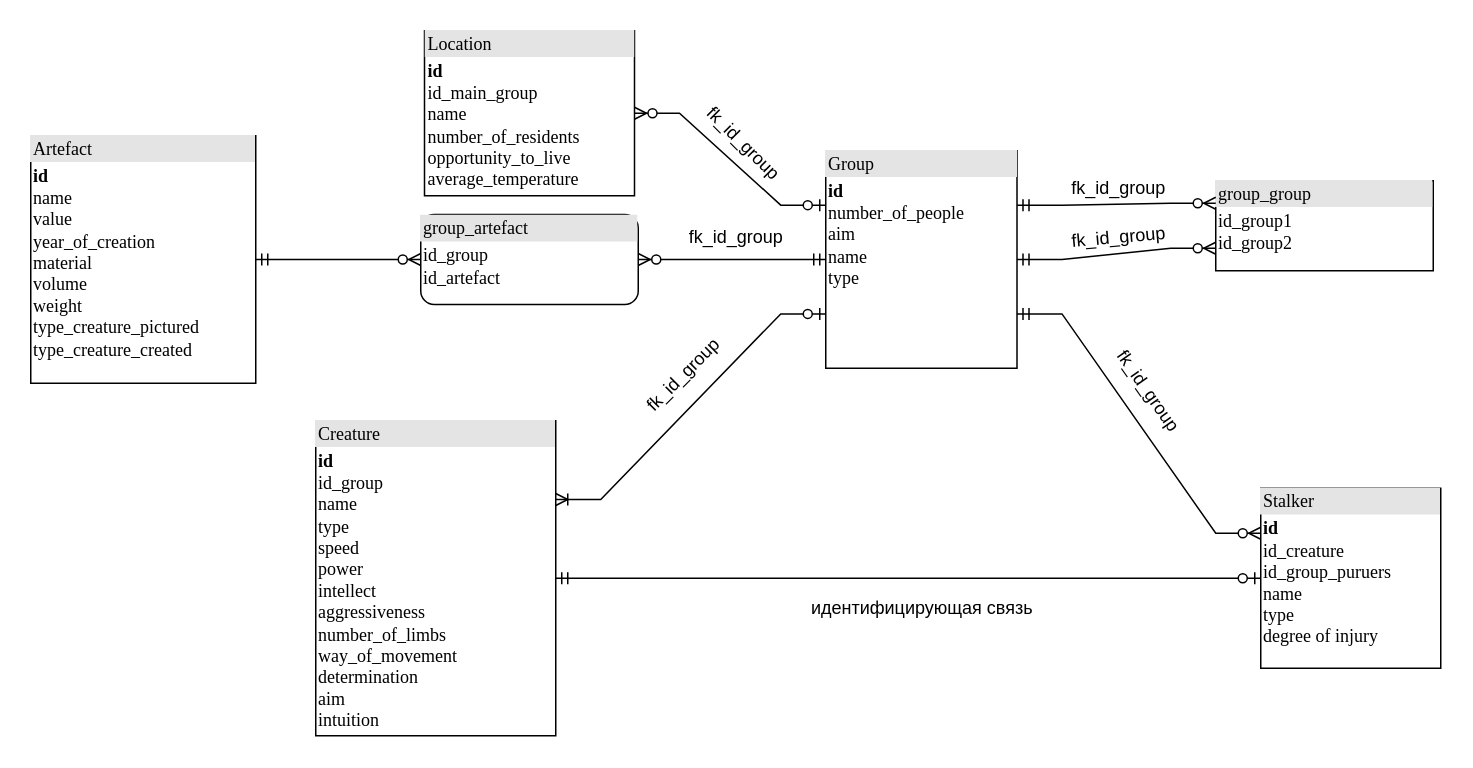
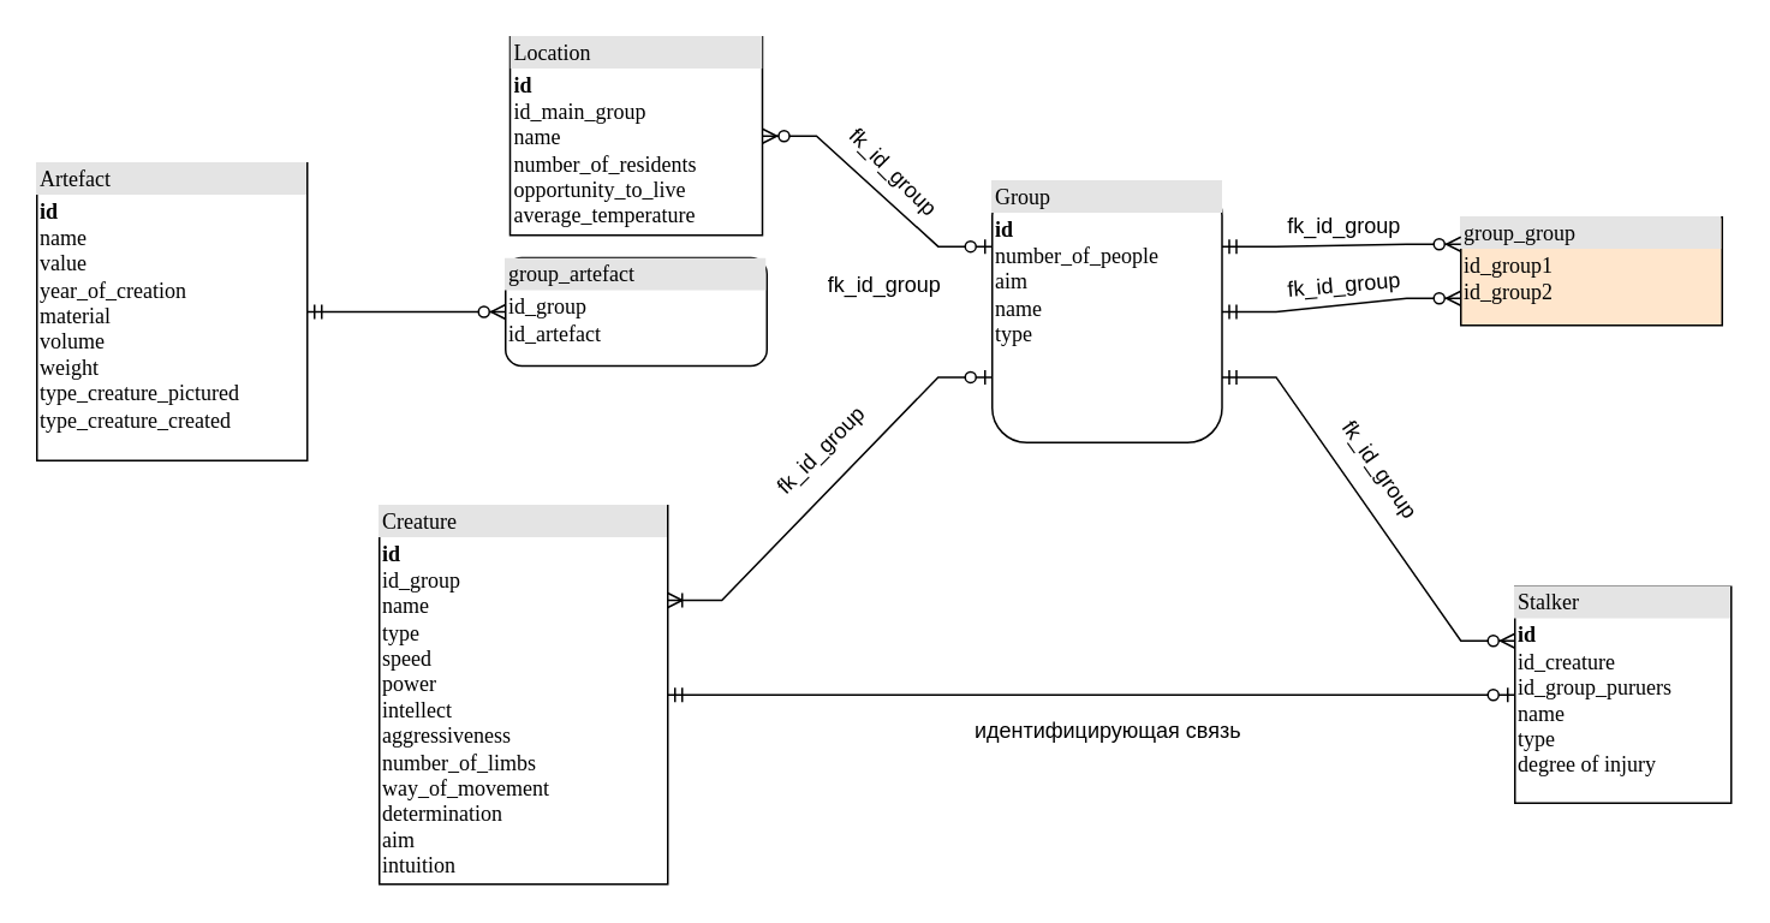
  <mxCell id="0" />
  <mxCell id="1" parent="0" />
- <mxCell id="2" value="&lt;div style=&quot;box-sizing: border-box ; width: 100% ; background: #e4e4e4 ; padding: 2px&quot;&gt;Group&lt;/div&gt;&lt;table style=&quot;width: 100% ; font-size: 1em&quot; cellpadding=&quot;2&quot; cellspacing=&quot;0&quot;&gt;&lt;tbody&gt;&lt;tr&gt;&lt;td&gt;&lt;b&gt;id&lt;/b&gt;&lt;br&gt;number_of_people&lt;br&gt;aim&lt;br&gt;name&lt;br&gt;type&lt;br&gt;&lt;br&gt;&lt;br&gt;&lt;br&gt;&lt;/td&gt;&lt;td&gt;&lt;br&gt;&lt;/td&gt;&lt;/tr&gt;&lt;tr&gt;&lt;td&gt;&lt;/td&gt;&lt;td&gt;&lt;br&gt;&lt;/td&gt;&lt;/tr&gt;&lt;/tbody&gt;&lt;/table&gt;" style="verticalAlign=top;align=left;overflow=fill;html=1;rounded=0;shadow=0;comic=0;labelBackgroundColor=none;strokeWidth=1;fontFamily=Verdana;fontSize=12" parent="1" vertex="1"><mxGeometry x="550" y="100" width="127.5" height="145" as="geometry" /></mxCell>
+ <mxCell id="2" value="&lt;div style=&quot;box-sizing: border-box ; width: 100% ; background: #e4e4e4 ; padding: 2px&quot;&gt;Group&lt;/div&gt;&lt;table style=&quot;width: 100% ; font-size: 1em&quot; cellpadding=&quot;2&quot; cellspacing=&quot;0&quot;&gt;&lt;tbody&gt;&lt;tr&gt;&lt;td&gt;&lt;b&gt;id&lt;/b&gt;&lt;br&gt;number_of_people&lt;br&gt;aim&lt;br&gt;name&lt;br&gt;type&lt;br&gt;&lt;br&gt;&lt;br&gt;&lt;br&gt;&lt;/td&gt;&lt;td&gt;&lt;br&gt;&lt;/td&gt;&lt;/tr&gt;&lt;tr&gt;&lt;td&gt;&lt;/td&gt;&lt;td&gt;&lt;br&gt;&lt;/td&gt;&lt;/tr&gt;&lt;/tbody&gt;&lt;/table&gt;" style="verticalAlign=top;align=left;overflow=fill;html=1;shadow=0;comic=0;labelBackgroundColor=none;strokeWidth=1;fontFamily=Verdana;fontSize=12;rounded=1;" parent="1" vertex="1"><mxGeometry x="550" y="100" width="127.5" height="145" as="geometry" /></mxCell>
  <mxCell id="3" value="&lt;div style=&quot;box-sizing: border-box ; width: 100% ; background: #e4e4e4 ; padding: 2px&quot;&gt;Creature&lt;/div&gt;&lt;table style=&quot;width: 100% ; font-size: 1em&quot; cellpadding=&quot;2&quot; cellspacing=&quot;0&quot;&gt;&lt;tbody&gt;&lt;tr&gt;&lt;td&gt;&lt;b&gt;id&lt;br&gt;&lt;/b&gt;id_group&lt;br&gt;name&lt;br style=&quot;border-color: var(--border-color);&quot;&gt;type&lt;br style=&quot;border-color: var(--border-color);&quot;&gt;speed&lt;br&gt;power&lt;br&gt;intellect&lt;br&gt;aggressiveness&lt;br&gt;number_of_limbs&lt;br&gt;way_of_movement&lt;br&gt;determination&lt;br&gt;aim&lt;br&gt;intuition&lt;br&gt;&lt;br&gt;&lt;br&gt;&lt;br&gt;&lt;/td&gt;&lt;td&gt;&lt;br&gt;&lt;/td&gt;&lt;/tr&gt;&lt;tr&gt;&lt;td&gt;&lt;/td&gt;&lt;td&gt;&lt;br&gt;&lt;/td&gt;&lt;/tr&gt;&lt;/tbody&gt;&lt;/table&gt;" style="verticalAlign=top;align=left;overflow=fill;html=1;rounded=0;shadow=0;comic=0;labelBackgroundColor=none;strokeWidth=1;fontFamily=Verdana;fontSize=12" parent="1" vertex="1"><mxGeometry x="210" y="280" width="160" height="210" as="geometry" /></mxCell>
  <mxCell id="4" value="&lt;div style=&quot;box-sizing: border-box ; width: 100% ; background: #e4e4e4 ; padding: 2px&quot;&gt;Artefact&lt;/div&gt;&lt;table style=&quot;width: 100% ; font-size: 1em&quot; cellpadding=&quot;2&quot; cellspacing=&quot;0&quot;&gt;&lt;tbody&gt;&lt;tr&gt;&lt;td&gt;&lt;b&gt;id&lt;/b&gt;&lt;br&gt;name&lt;br&gt;value&lt;br&gt;year_of_creation&lt;br&gt;material&lt;br&gt;volume&lt;br&gt;weight&lt;br&gt;type_creature_pictured&lt;br&gt;type_creature_created&lt;br&gt;&lt;br&gt;&lt;br&gt;&lt;br&gt;&lt;br&gt;&lt;/td&gt;&lt;td&gt;&lt;br&gt;&lt;/td&gt;&lt;/tr&gt;&lt;tr&gt;&lt;td&gt;&lt;/td&gt;&lt;td&gt;&lt;br&gt;&lt;/td&gt;&lt;/tr&gt;&lt;/tbody&gt;&lt;/table&gt;" style="verticalAlign=top;align=left;overflow=fill;html=1;rounded=0;shadow=0;comic=0;labelBackgroundColor=none;strokeWidth=1;fontFamily=Verdana;fontSize=12" parent="1" vertex="1"><mxGeometry x="20" y="90" width="150" height="165" as="geometry" /></mxCell>
  <mxCell id="5" value="&lt;div style=&quot;box-sizing: border-box ; width: 100% ; background: #e4e4e4 ; padding: 2px&quot;&gt;Location&lt;/div&gt;&lt;table style=&quot;width: 100% ; font-size: 1em&quot; cellpadding=&quot;2&quot; cellspacing=&quot;0&quot;&gt;&lt;tbody&gt;&lt;tr&gt;&lt;td&gt;&lt;b&gt;id&lt;br&gt;&lt;/b&gt;id_main_group&lt;br&gt;name&lt;br&gt;number_of_residents&lt;br&gt;opportunity_to_live&lt;br&gt;average_temperature&lt;br&gt;&lt;br&gt;&lt;br&gt;&lt;/td&gt;&lt;td&gt;&lt;br&gt;&lt;/td&gt;&lt;/tr&gt;&lt;tr&gt;&lt;td&gt;&lt;/td&gt;&lt;td&gt;&lt;br&gt;&lt;/td&gt;&lt;/tr&gt;&lt;/tbody&gt;&lt;/table&gt;" style="verticalAlign=top;align=left;overflow=fill;html=1;rounded=0;shadow=0;comic=0;labelBackgroundColor=none;strokeWidth=1;fontFamily=Verdana;fontSize=12" parent="1" vertex="1"><mxGeometry x="282.5" y="20" width="140" height="110" as="geometry" /></mxCell>
  <mxCell id="6" value="&lt;div style=&quot;box-sizing: border-box ; width: 100% ; background: #e4e4e4 ; padding: 2px&quot;&gt;Stalker&lt;/div&gt;&lt;table style=&quot;width: 100% ; font-size: 1em&quot; cellpadding=&quot;2&quot; cellspacing=&quot;0&quot;&gt;&lt;tbody&gt;&lt;tr&gt;&lt;td&gt;&lt;b&gt;id&lt;/b&gt;&lt;br&gt;id_creature&lt;br&gt;id_group_puruers&lt;br&gt;name&lt;br&gt;type&lt;br&gt;degree of injury&lt;br&gt;&lt;br&gt;&lt;br&gt;&lt;br&gt;&lt;/td&gt;&lt;td&gt;&lt;br&gt;&lt;/td&gt;&lt;/tr&gt;&lt;tr&gt;&lt;td&gt;&lt;/td&gt;&lt;td&gt;&lt;br&gt;&lt;/td&gt;&lt;/tr&gt;&lt;/tbody&gt;&lt;/table&gt;" style="verticalAlign=top;align=left;overflow=fill;html=1;rounded=0;shadow=0;comic=0;labelBackgroundColor=none;strokeWidth=1;fontFamily=Verdana;fontSize=12" parent="1" vertex="1"><mxGeometry x="840" y="325" width="120" height="120" as="geometry" /></mxCell>
  <mxCell id="7" value="" style="edgeStyle=entityRelationEdgeStyle;fontSize=12;html=1;endArrow=ERzeroToOne;startArrow=ERmandOne;rounded=0;exitX=1;exitY=0.5;exitDx=0;exitDy=0;entryX=0;entryY=0.5;entryDx=0;entryDy=0;" edge="1" parent="1" source="3" target="6"><mxGeometry width="100" height="100" relative="1" as="geometry"><mxPoint x="690" y="580" as="sourcePoint" /><mxPoint x="790" y="480" as="targetPoint" /></mxGeometry></mxCell>
  <mxCell id="8" value="" style="edgeStyle=entityRelationEdgeStyle;fontSize=12;html=1;endArrow=ERoneToMany;startArrow=ERzeroToOne;rounded=0;entryX=1;entryY=0.25;entryDx=0;entryDy=0;exitX=0;exitY=0.75;exitDx=0;exitDy=0;" edge="1" parent="1" source="2" target="3"><mxGeometry width="100" height="100" relative="1" as="geometry"><mxPoint x="660" y="340" as="sourcePoint" /><mxPoint x="760" y="240" as="targetPoint" /></mxGeometry></mxCell>
  <mxCell id="9" value="" style="edgeStyle=entityRelationEdgeStyle;fontSize=12;html=1;endArrow=ERzeroToMany;startArrow=ERmandOne;rounded=0;exitX=1;exitY=0.75;exitDx=0;exitDy=0;entryX=0;entryY=0.25;entryDx=0;entryDy=0;" edge="1" parent="1" source="2" target="6"><mxGeometry width="100" height="100" relative="1" as="geometry"><mxPoint x="660" y="340" as="sourcePoint" /><mxPoint x="760" y="240" as="targetPoint" /></mxGeometry></mxCell>
  <mxCell id="10" value="&lt;div style=&quot;box-sizing: border-box ; width: 100% ; background: #e4e4e4 ; padding: 2px&quot;&gt;group_artefact&lt;/div&gt;&lt;table style=&quot;width: 100% ; font-size: 1em&quot; cellpadding=&quot;2&quot; cellspacing=&quot;0&quot;&gt;&lt;tbody&gt;&lt;tr&gt;&lt;td&gt;id_group&lt;br&gt;id_artefact&lt;br&gt;&lt;br&gt;&lt;br&gt;&lt;br&gt;&lt;br&gt;&lt;/td&gt;&lt;td&gt;&lt;br&gt;&lt;/td&gt;&lt;/tr&gt;&lt;tr&gt;&lt;td&gt;&lt;/td&gt;&lt;td&gt;&lt;br&gt;&lt;/td&gt;&lt;/tr&gt;&lt;/tbody&gt;&lt;/table&gt;" style="verticalAlign=top;align=left;overflow=fill;html=1;shadow=0;comic=0;labelBackgroundColor=none;strokeWidth=1;fontFamily=Verdana;fontSize=12;rounded=1;" vertex="1" parent="1"><mxGeometry x="280" y="142.5" width="145" height="60" as="geometry" /></mxCell>
  <mxCell id="11" value="" style="edgeStyle=entityRelationEdgeStyle;fontSize=12;html=1;endArrow=ERzeroToMany;startArrow=ERmandOne;rounded=0;entryX=0;entryY=0.5;entryDx=0;entryDy=0;exitX=1;exitY=0.5;exitDx=0;exitDy=0;" edge="1" parent="1" source="4" target="10"><mxGeometry width="100" height="100" relative="1" as="geometry"><mxPoint x="230" y="230" as="sourcePoint" /><mxPoint x="460" y="53" as="targetPoint" /></mxGeometry></mxCell>
- <mxCell id="12" value="" style="edgeStyle=entityRelationEdgeStyle;fontSize=12;html=1;endArrow=ERzeroToMany;startArrow=ERmandOne;rounded=0;exitX=0;exitY=0.5;exitDx=0;exitDy=0;entryX=1;entryY=0.5;entryDx=0;entryDy=0;" edge="1" parent="1" source="2" target="10"><mxGeometry width="100" height="100" relative="1" as="geometry"><mxPoint x="625" y="90" as="sourcePoint" /><mxPoint x="470" y="173" as="targetPoint" /></mxGeometry></mxCell>
- <mxCell id="13" value="&lt;div style=&quot;box-sizing: border-box ; width: 100% ; background: #e4e4e4 ; padding: 2px&quot;&gt;group_group&lt;/div&gt;&lt;table style=&quot;width: 100% ; font-size: 1em&quot; cellpadding=&quot;2&quot; cellspacing=&quot;0&quot;&gt;&lt;tbody&gt;&lt;tr&gt;&lt;td&gt;id_group1&lt;br&gt;id_group2&lt;br&gt;&lt;br&gt;&lt;br&gt;&lt;br&gt;&lt;br&gt;&lt;/td&gt;&lt;td&gt;&lt;br&gt;&lt;/td&gt;&lt;/tr&gt;&lt;tr&gt;&lt;td&gt;&lt;/td&gt;&lt;td&gt;&lt;br&gt;&lt;/td&gt;&lt;/tr&gt;&lt;/tbody&gt;&lt;/table&gt;" style="verticalAlign=top;align=left;overflow=fill;html=1;rounded=0;shadow=0;comic=0;labelBackgroundColor=none;strokeWidth=1;fontFamily=Verdana;fontSize=12" vertex="1" parent="1"><mxGeometry x="810" y="120" width="145" height="60" as="geometry" /></mxCell>
+ <mxCell id="13" value="&lt;div style=&quot;box-sizing: border-box ; width: 100% ; background: #e4e4e4 ; padding: 2px&quot;&gt;group_group&lt;/div&gt;&lt;table style=&quot;width: 100% ; font-size: 1em&quot; cellpadding=&quot;2&quot; cellspacing=&quot;0&quot;&gt;&lt;tbody&gt;&lt;tr&gt;&lt;td&gt;id_group1&lt;br&gt;id_group2&lt;br&gt;&lt;br&gt;&lt;br&gt;&lt;br&gt;&lt;br&gt;&lt;/td&gt;&lt;td&gt;&lt;br&gt;&lt;/td&gt;&lt;/tr&gt;&lt;tr&gt;&lt;td&gt;&lt;/td&gt;&lt;td&gt;&lt;br&gt;&lt;/td&gt;&lt;/tr&gt;&lt;/tbody&gt;&lt;/table&gt;" style="verticalAlign=top;align=left;overflow=fill;html=1;rounded=0;shadow=0;comic=0;labelBackgroundColor=none;strokeWidth=1;fontFamily=Verdana;fontSize=12;fillColor=#ffe6cc;" vertex="1" parent="1"><mxGeometry x="810" y="120" width="145" height="60" as="geometry" /></mxCell>
  <mxCell id="14" value="" style="edgeStyle=entityRelationEdgeStyle;fontSize=12;html=1;endArrow=ERzeroToMany;startArrow=ERmandOne;rounded=0;entryX=0;entryY=0.25;entryDx=0;entryDy=0;exitX=1;exitY=0.25;exitDx=0;exitDy=0;" edge="1" parent="1" source="2" target="13"><mxGeometry width="100" height="100" relative="1" as="geometry"><mxPoint x="780" y="160" as="sourcePoint" /><mxPoint x="760" y="190" as="targetPoint" /></mxGeometry></mxCell>
  <mxCell id="15" value="" style="edgeStyle=entityRelationEdgeStyle;fontSize=12;html=1;endArrow=ERzeroToMany;startArrow=ERmandOne;rounded=0;entryX=0;entryY=0.75;entryDx=0;entryDy=0;exitX=1;exitY=0.5;exitDx=0;exitDy=0;" edge="1" parent="1" source="2" target="13"><mxGeometry width="100" height="100" relative="1" as="geometry"><mxPoint x="400" y="80" as="sourcePoint" /><mxPoint x="390" y="-60" as="targetPoint" /></mxGeometry></mxCell>
  <mxCell id="16" value="" style="edgeStyle=entityRelationEdgeStyle;fontSize=12;html=1;endArrow=ERzeroToMany;startArrow=ERzeroToOne;rounded=0;exitX=0;exitY=0.25;exitDx=0;exitDy=0;entryX=1;entryY=0.5;entryDx=0;entryDy=0;" edge="1" parent="1" source="2" target="5"><mxGeometry width="100" height="100" relative="1" as="geometry"><mxPoint x="460" y="160" as="sourcePoint" /><mxPoint x="560" y="60" as="targetPoint" /></mxGeometry></mxCell>
  <mxCell id="17" value="идентифицирующая связь" style="text;html=1;align=center;verticalAlign=middle;resizable=0;points=[];autosize=1;strokeColor=none;fillColor=none;rotation=0;" vertex="1" parent="1"><mxGeometry x="528.75" y="390" width="170" height="30" as="geometry" /></mxCell>
  <mxCell id="18" value="fk_id_group" style="text;html=1;align=center;verticalAlign=middle;resizable=0;points=[];autosize=1;strokeColor=none;fillColor=none;" vertex="1" parent="1"><mxGeometry x="445" y="142.5" width="90" height="30" as="geometry" /></mxCell>
  <mxCell id="19" value="fk_id_group" style="text;html=1;align=center;verticalAlign=middle;resizable=0;points=[];autosize=1;strokeColor=none;fillColor=none;rotation=45;" vertex="1" parent="1"><mxGeometry x="450" y="80" width="90" height="30" as="geometry" /></mxCell>
  <mxCell id="20" value="fk_id_group" style="text;html=1;align=center;verticalAlign=middle;resizable=0;points=[];autosize=1;strokeColor=none;fillColor=none;rotation=0;" vertex="1" parent="1"><mxGeometry x="700" y="110" width="90" height="30" as="geometry" /></mxCell>
  <mxCell id="21" value="fk_id_group" style="text;html=1;align=center;verticalAlign=middle;resizable=0;points=[];autosize=1;strokeColor=none;fillColor=none;rotation=-5;" vertex="1" parent="1"><mxGeometry x="700" y="142.5" width="90" height="30" as="geometry" /></mxCell>
  <mxCell id="22" value="fk_id_group" style="text;html=1;align=center;verticalAlign=middle;resizable=0;points=[];autosize=1;strokeColor=none;fillColor=none;rotation=-45;" vertex="1" parent="1"><mxGeometry x="410" y="235" width="90" height="30" as="geometry" /></mxCell>
  <mxCell id="23" value="fk_id_group" style="text;html=1;align=center;verticalAlign=middle;resizable=0;points=[];autosize=1;strokeColor=none;fillColor=none;rotation=55;" vertex="1" parent="1"><mxGeometry x="720" y="245" width="90" height="30" as="geometry" /></mxCell>
